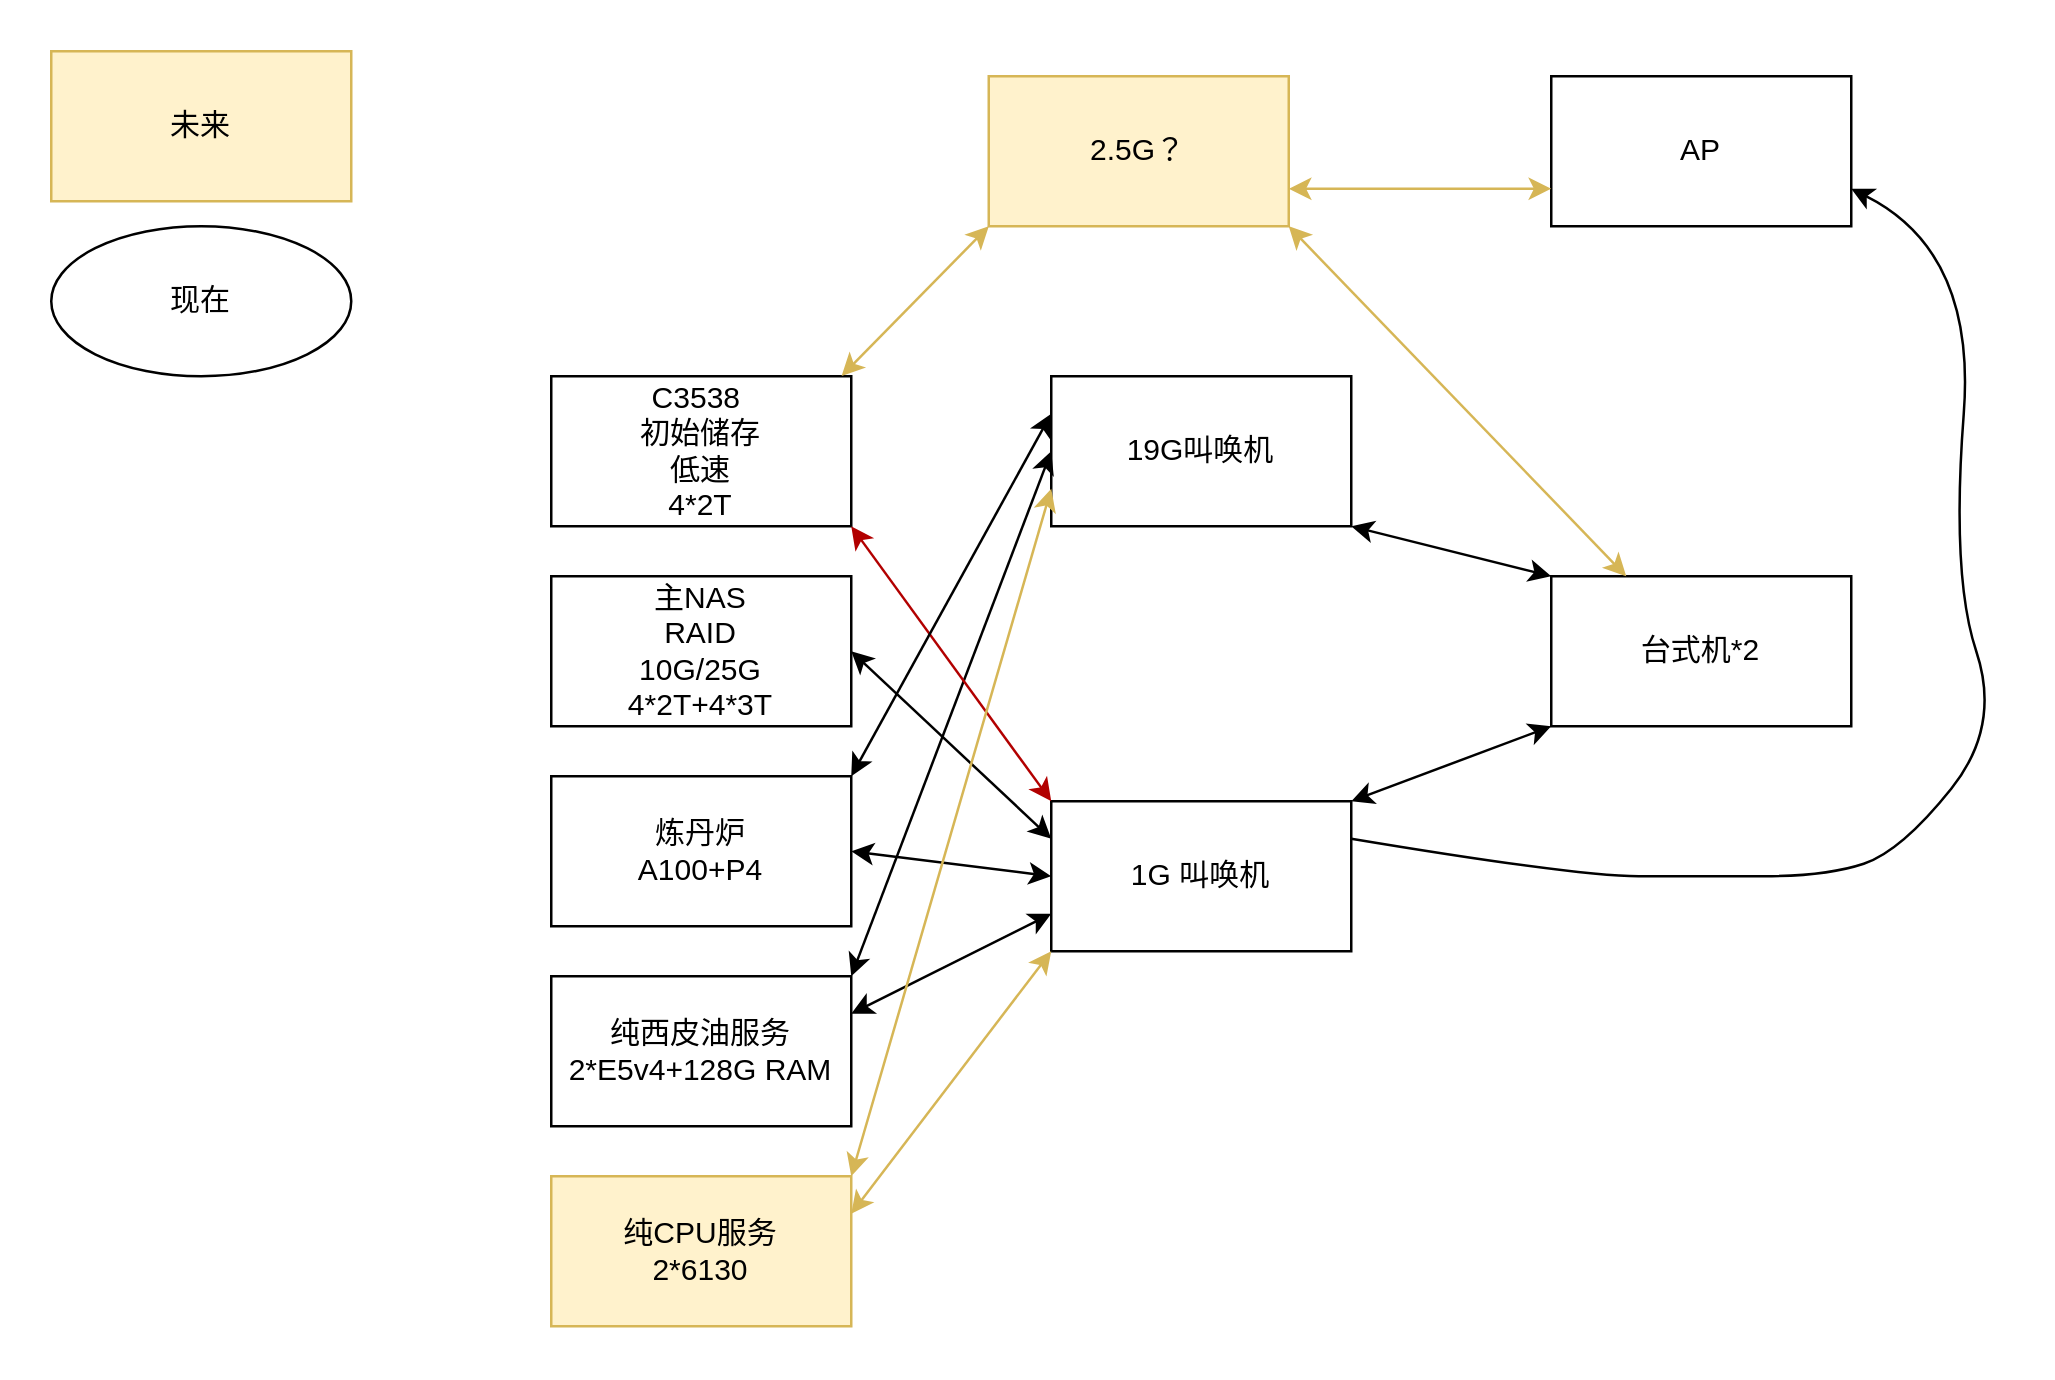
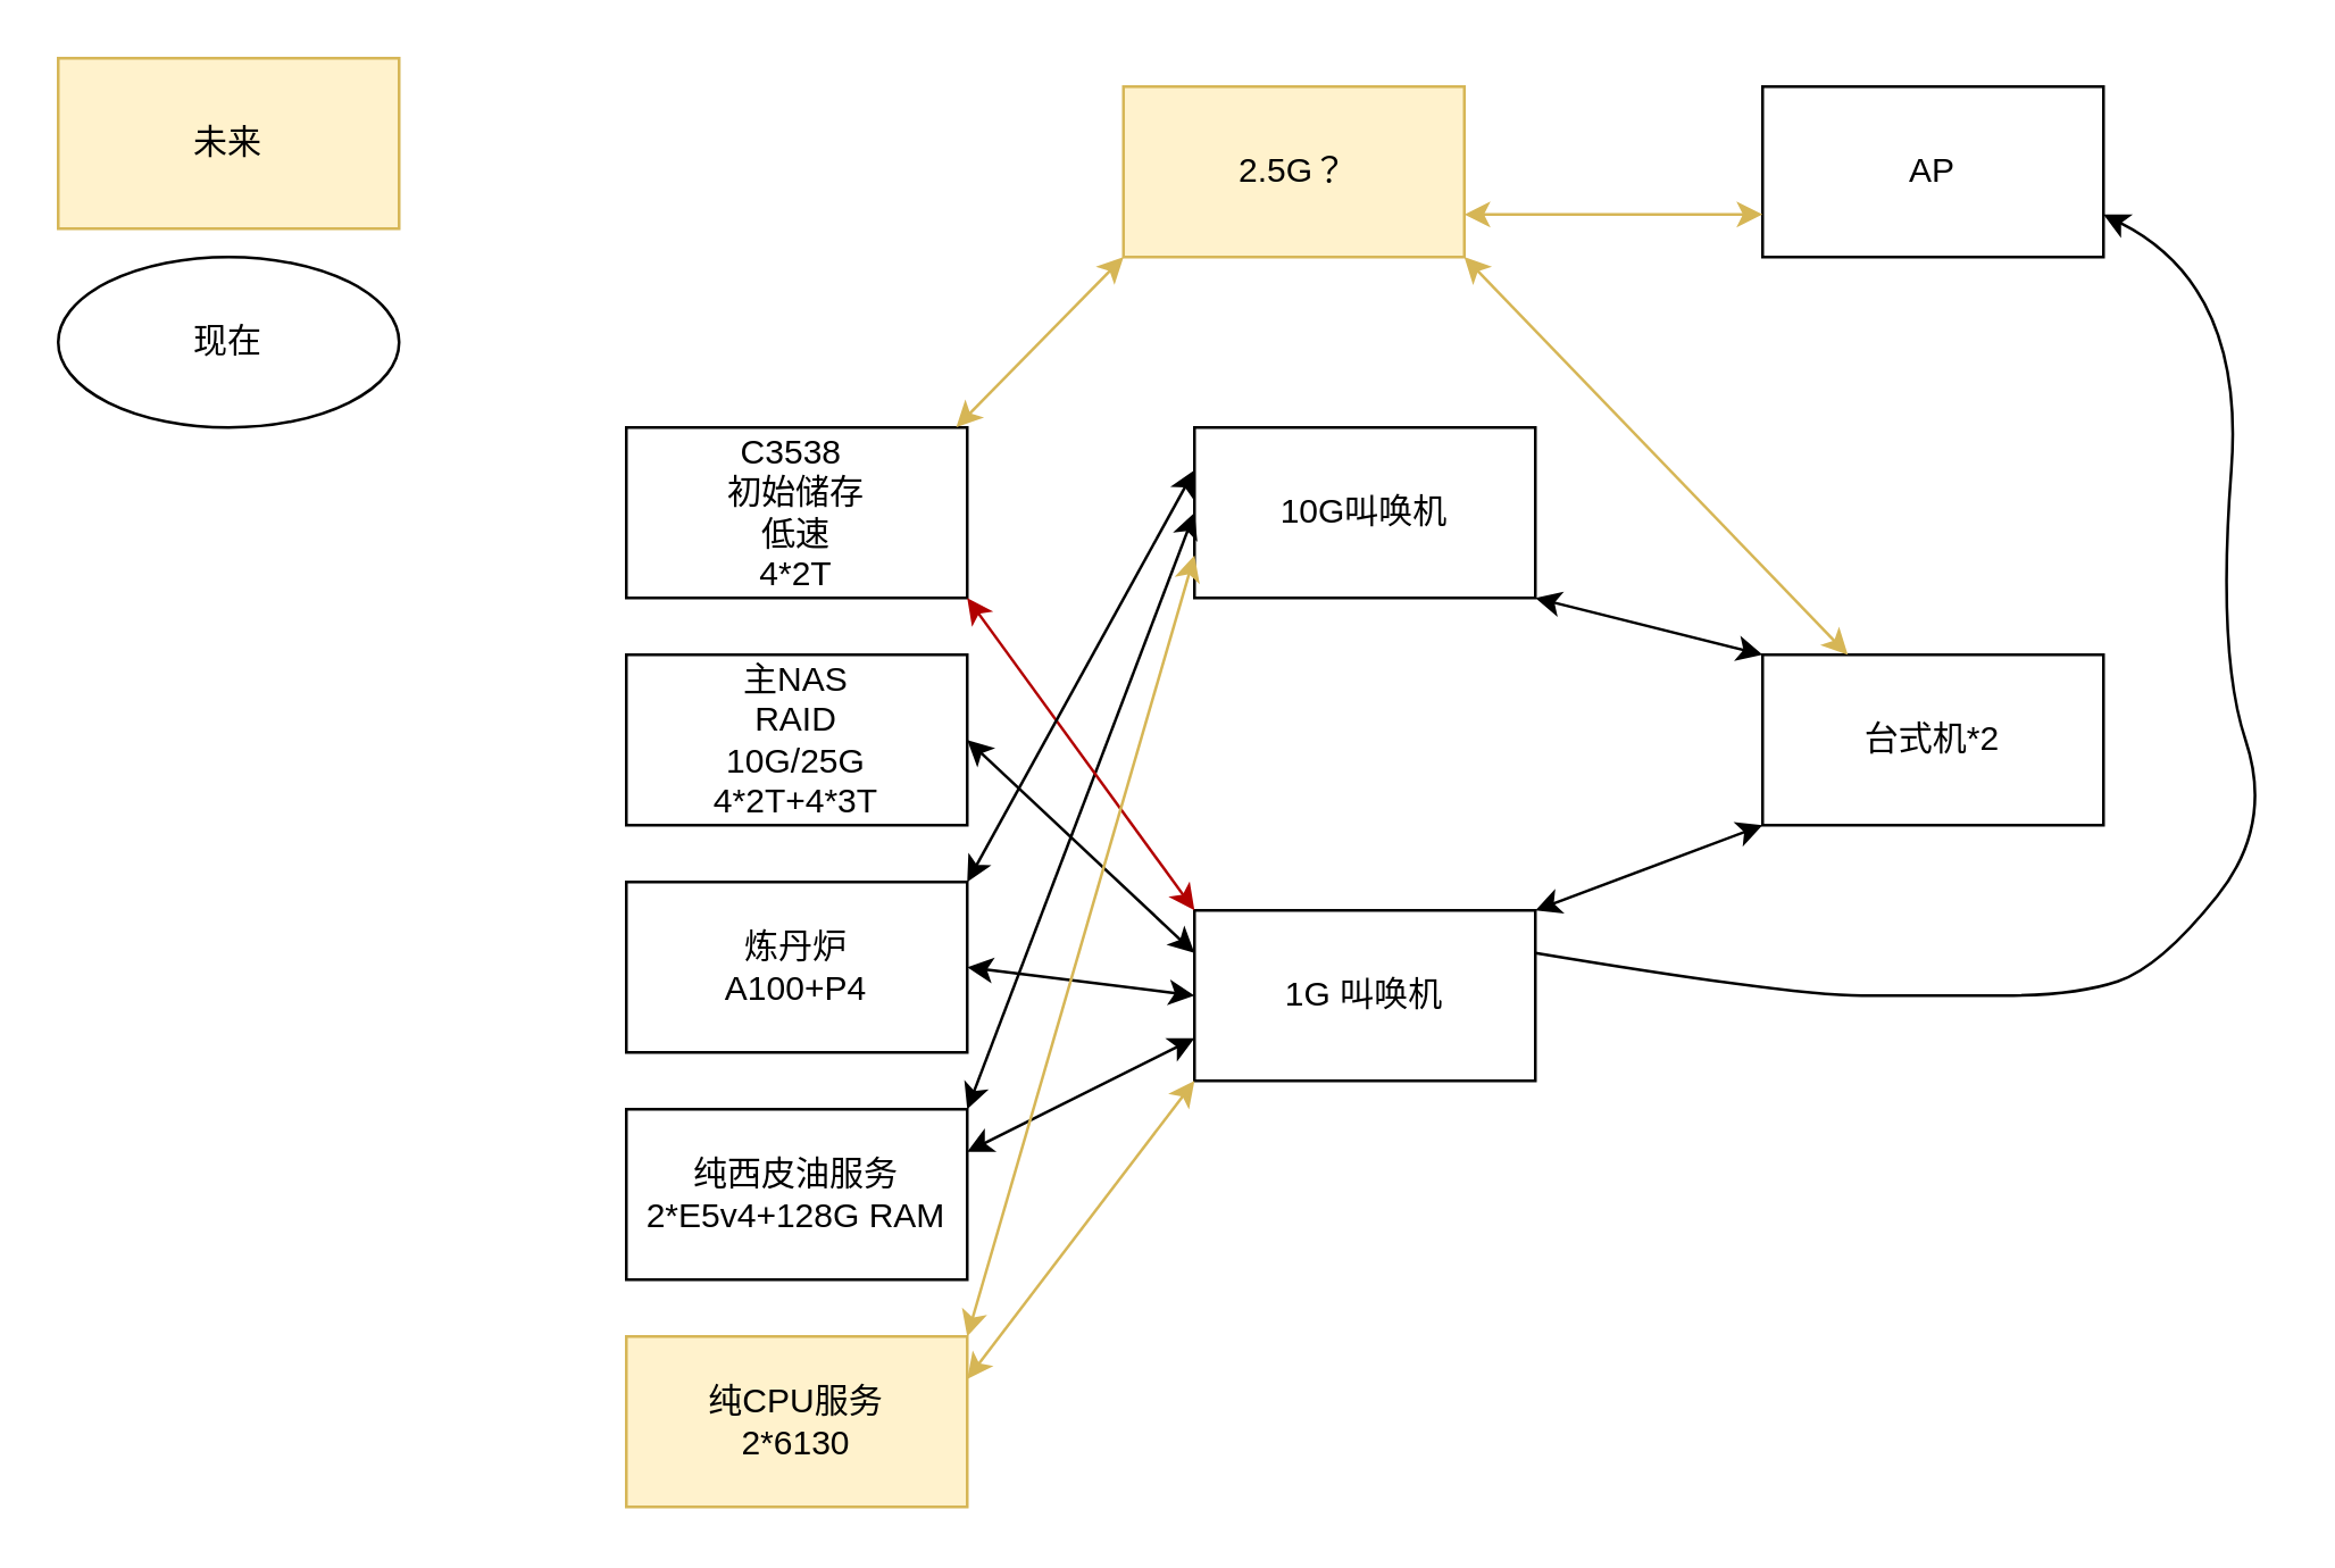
  <mxCell id="0" />
  <mxCell id="1" parent="0" />
  <mxCell id="2" value="C3538&amp;nbsp;&lt;br&gt;初始储存&lt;br&gt;低速&lt;br&gt;4*2T" style="rounded=0;whiteSpace=wrap;html=1;" vertex="1" parent="1"><mxGeometry x="220" y="150" width="120" height="60" as="geometry" /></mxCell>
  <mxCell id="3" value="主NAS&lt;br&gt;RAID&lt;br&gt;10G/25G&lt;br&gt;4*2T+4*3T" style="rounded=0;whiteSpace=wrap;html=1;" vertex="1" parent="1"><mxGeometry x="220" y="230" width="120" height="60" as="geometry" /></mxCell>
  <mxCell id="4" value="炼丹炉&lt;br&gt;A100+P4" style="rounded=0;whiteSpace=wrap;html=1;" vertex="1" parent="1"><mxGeometry x="220" y="310" width="120" height="60" as="geometry" /></mxCell>
- <mxCell id="5" value="19G叫唤机" style="rounded=0;whiteSpace=wrap;html=1;" vertex="1" parent="1"><mxGeometry x="420" y="150" width="120" height="60" as="geometry" /></mxCell>
+ <mxCell id="5" value="10G叫唤机" style="rounded=0;whiteSpace=wrap;html=1;" vertex="1" parent="1"><mxGeometry x="420" y="150" width="120" height="60" as="geometry" /></mxCell>
  <mxCell id="6" value="1G 叫唤机" style="rounded=0;whiteSpace=wrap;html=1;" vertex="1" parent="1"><mxGeometry x="420" y="320" width="120" height="60" as="geometry" /></mxCell>
  <mxCell id="7" value="台式机*2" style="rounded=0;whiteSpace=wrap;html=1;" vertex="1" parent="1"><mxGeometry x="620" y="230" width="120" height="60" as="geometry" /></mxCell>
  <mxCell id="8" value="纯西皮油服务&lt;br&gt;2*E5v4+128G RAM" style="rounded=0;whiteSpace=wrap;html=1;" vertex="1" parent="1"><mxGeometry x="220" y="390" width="120" height="60" as="geometry" /></mxCell>
  <mxCell id="9" value="" style="endArrow=classic;startArrow=classic;html=1;rounded=0;exitX=1;exitY=0;exitDx=0;exitDy=0;entryX=0;entryY=0.5;entryDx=0;entryDy=0;" edge="1" parent="1" source="8" target="5"><mxGeometry width="50" height="50" relative="1" as="geometry"><mxPoint x="380" y="490" as="sourcePoint" /><mxPoint x="430" y="440" as="targetPoint" /></mxGeometry></mxCell>
  <mxCell id="10" value="" style="endArrow=classic;startArrow=classic;html=1;rounded=0;exitX=1;exitY=0.5;exitDx=0;exitDy=0;entryX=0;entryY=0.25;entryDx=0;entryDy=0;" edge="1" parent="1" source="3" target="6"><mxGeometry width="50" height="50" relative="1" as="geometry"><mxPoint x="400" y="290" as="sourcePoint" /><mxPoint x="450" y="240" as="targetPoint" /></mxGeometry></mxCell>
  <mxCell id="11" value="" style="endArrow=classic;startArrow=classic;html=1;rounded=0;exitX=1;exitY=0.5;exitDx=0;exitDy=0;entryX=0;entryY=0.5;entryDx=0;entryDy=0;" edge="1" parent="1" source="4" target="6"><mxGeometry width="50" height="50" relative="1" as="geometry"><mxPoint x="400" y="290" as="sourcePoint" /><mxPoint x="450" y="240" as="targetPoint" /></mxGeometry></mxCell>
  <mxCell id="12" value="" style="endArrow=classic;startArrow=classic;html=1;rounded=0;exitX=1;exitY=1;exitDx=0;exitDy=0;entryX=0;entryY=0;entryDx=0;entryDy=0;fillColor=#e51400;strokeColor=#B20000;" edge="1" parent="1" source="2" target="6"><mxGeometry width="50" height="50" relative="1" as="geometry"><mxPoint x="400" y="290" as="sourcePoint" /><mxPoint x="450" y="240" as="targetPoint" /></mxGeometry></mxCell>
  <mxCell id="13" value="" style="endArrow=classic;startArrow=classic;html=1;rounded=0;exitX=1;exitY=0.25;exitDx=0;exitDy=0;entryX=0;entryY=0.75;entryDx=0;entryDy=0;" edge="1" parent="1" source="8" target="6"><mxGeometry width="50" height="50" relative="1" as="geometry"><mxPoint x="400" y="290" as="sourcePoint" /><mxPoint x="450" y="240" as="targetPoint" /></mxGeometry></mxCell>
  <mxCell id="14" value="" style="endArrow=classic;startArrow=classic;html=1;rounded=0;exitX=1;exitY=0;exitDx=0;exitDy=0;entryX=0;entryY=0.25;entryDx=0;entryDy=0;" edge="1" parent="1" source="4" target="5"><mxGeometry width="50" height="50" relative="1" as="geometry"><mxPoint x="400" y="290" as="sourcePoint" /><mxPoint x="450" y="240" as="targetPoint" /></mxGeometry></mxCell>
  <mxCell id="15" value="" style="endArrow=classic;startArrow=classic;html=1;rounded=0;exitX=0.968;exitY=-0.002;exitDx=0;exitDy=0;exitPerimeter=0;entryX=0;entryY=1;entryDx=0;entryDy=0;fillColor=#fff2cc;strokeColor=#d6b656;" edge="1" parent="1" source="2" target="16"><mxGeometry width="50" height="50" relative="1" as="geometry"><mxPoint x="280" y="100" as="sourcePoint" /><mxPoint x="330" y="50" as="targetPoint" /></mxGeometry></mxCell>
  <mxCell id="16" value="2.5G？" style="rounded=0;whiteSpace=wrap;html=1;fillColor=#fff2cc;strokeColor=#d6b656;" vertex="1" parent="1"><mxGeometry x="395" y="30" width="120" height="60" as="geometry" /></mxCell>
  <mxCell id="17" value="" style="endArrow=classic;startArrow=classic;html=1;rounded=0;exitX=1;exitY=1;exitDx=0;exitDy=0;entryX=0;entryY=0;entryDx=0;entryDy=0;" edge="1" parent="1" source="5" target="7"><mxGeometry width="50" height="50" relative="1" as="geometry"><mxPoint x="560" y="250" as="sourcePoint" /><mxPoint x="610" y="200" as="targetPoint" /></mxGeometry></mxCell>
  <mxCell id="18" value="" style="endArrow=classic;startArrow=classic;html=1;rounded=0;exitX=1;exitY=0;exitDx=0;exitDy=0;entryX=0;entryY=1;entryDx=0;entryDy=0;" edge="1" parent="1" source="6" target="7"><mxGeometry width="50" height="50" relative="1" as="geometry"><mxPoint x="560" y="340" as="sourcePoint" /><mxPoint x="610" y="290" as="targetPoint" /></mxGeometry></mxCell>
  <mxCell id="19" value="" style="endArrow=classic;startArrow=classic;html=1;rounded=0;entryX=1;entryY=1;entryDx=0;entryDy=0;exitX=0.25;exitY=0;exitDx=0;exitDy=0;fillColor=#fff2cc;strokeColor=#d6b656;" edge="1" parent="1" source="7" target="16"><mxGeometry width="50" height="50" relative="1" as="geometry"><mxPoint x="400" y="290" as="sourcePoint" /><mxPoint x="450" y="240" as="targetPoint" /></mxGeometry></mxCell>
  <mxCell id="20" value="AP" style="rounded=0;whiteSpace=wrap;html=1;" vertex="1" parent="1"><mxGeometry x="620" y="30" width="120" height="60" as="geometry" /></mxCell>
  <mxCell id="21" value="" style="endArrow=classic;startArrow=classic;html=1;rounded=0;exitX=1;exitY=0.75;exitDx=0;exitDy=0;entryX=0;entryY=0.75;entryDx=0;entryDy=0;fillColor=#fff2cc;strokeColor=#d6b656;" edge="1" parent="1" source="16" target="20"><mxGeometry width="50" height="50" relative="1" as="geometry"><mxPoint x="630" y="160" as="sourcePoint" /><mxPoint x="680" y="110" as="targetPoint" /></mxGeometry></mxCell>
  <mxCell id="22" value="" style="curved=1;endArrow=classic;html=1;rounded=0;exitX=1;exitY=0.25;exitDx=0;exitDy=0;entryX=1;entryY=0.75;entryDx=0;entryDy=0;" edge="1" parent="1" source="6" target="20"><mxGeometry width="50" height="50" relative="1" as="geometry"><mxPoint x="580" y="410" as="sourcePoint" /><mxPoint x="630" y="360" as="targetPoint" /><Array as="points"><mxPoint x="630" y="350" /><mxPoint x="680" y="350" /><mxPoint x="730" y="350" /><mxPoint x="760" y="340" /><mxPoint x="800" y="290" /><mxPoint x="780" y="230" /><mxPoint x="790" y="100" /></Array></mxGeometry></mxCell>
  <mxCell id="23" value="纯CPU服务&lt;br&gt;2*6130" style="rounded=0;whiteSpace=wrap;html=1;fillColor=#fff2cc;strokeColor=#d6b656;" vertex="1" parent="1"><mxGeometry x="220" y="470" width="120" height="60" as="geometry" /></mxCell>
  <mxCell id="24" value="" style="endArrow=classic;startArrow=classic;html=1;rounded=0;exitX=1;exitY=0;exitDx=0;exitDy=0;entryX=0;entryY=0.75;entryDx=0;entryDy=0;fillColor=#fff2cc;strokeColor=#d6b656;" edge="1" parent="1" source="23" target="5"><mxGeometry width="50" height="50" relative="1" as="geometry"><mxPoint x="390" y="490" as="sourcePoint" /><mxPoint x="440" y="440" as="targetPoint" /></mxGeometry></mxCell>
  <mxCell id="25" value="" style="endArrow=classic;startArrow=classic;html=1;rounded=0;exitX=1;exitY=0.25;exitDx=0;exitDy=0;entryX=0;entryY=1;entryDx=0;entryDy=0;fillColor=#fff2cc;strokeColor=#d6b656;" edge="1" parent="1" source="23" target="6"><mxGeometry width="50" height="50" relative="1" as="geometry"><mxPoint x="390" y="510" as="sourcePoint" /><mxPoint x="440" y="460" as="targetPoint" /></mxGeometry></mxCell>
  <mxCell id="26" value="未来" style="rounded=0;whiteSpace=wrap;html=1;fillColor=#fff2cc;strokeColor=#d6b656;" vertex="1" parent="1"><mxGeometry x="20" y="20" width="120" height="60" as="geometry" /></mxCell>
  <mxCell id="27" value="现在" style="ellipse;whiteSpace=wrap;html=1;" vertex="1" parent="1"><mxGeometry x="20" y="90" width="120" height="60" as="geometry" /></mxCell>
